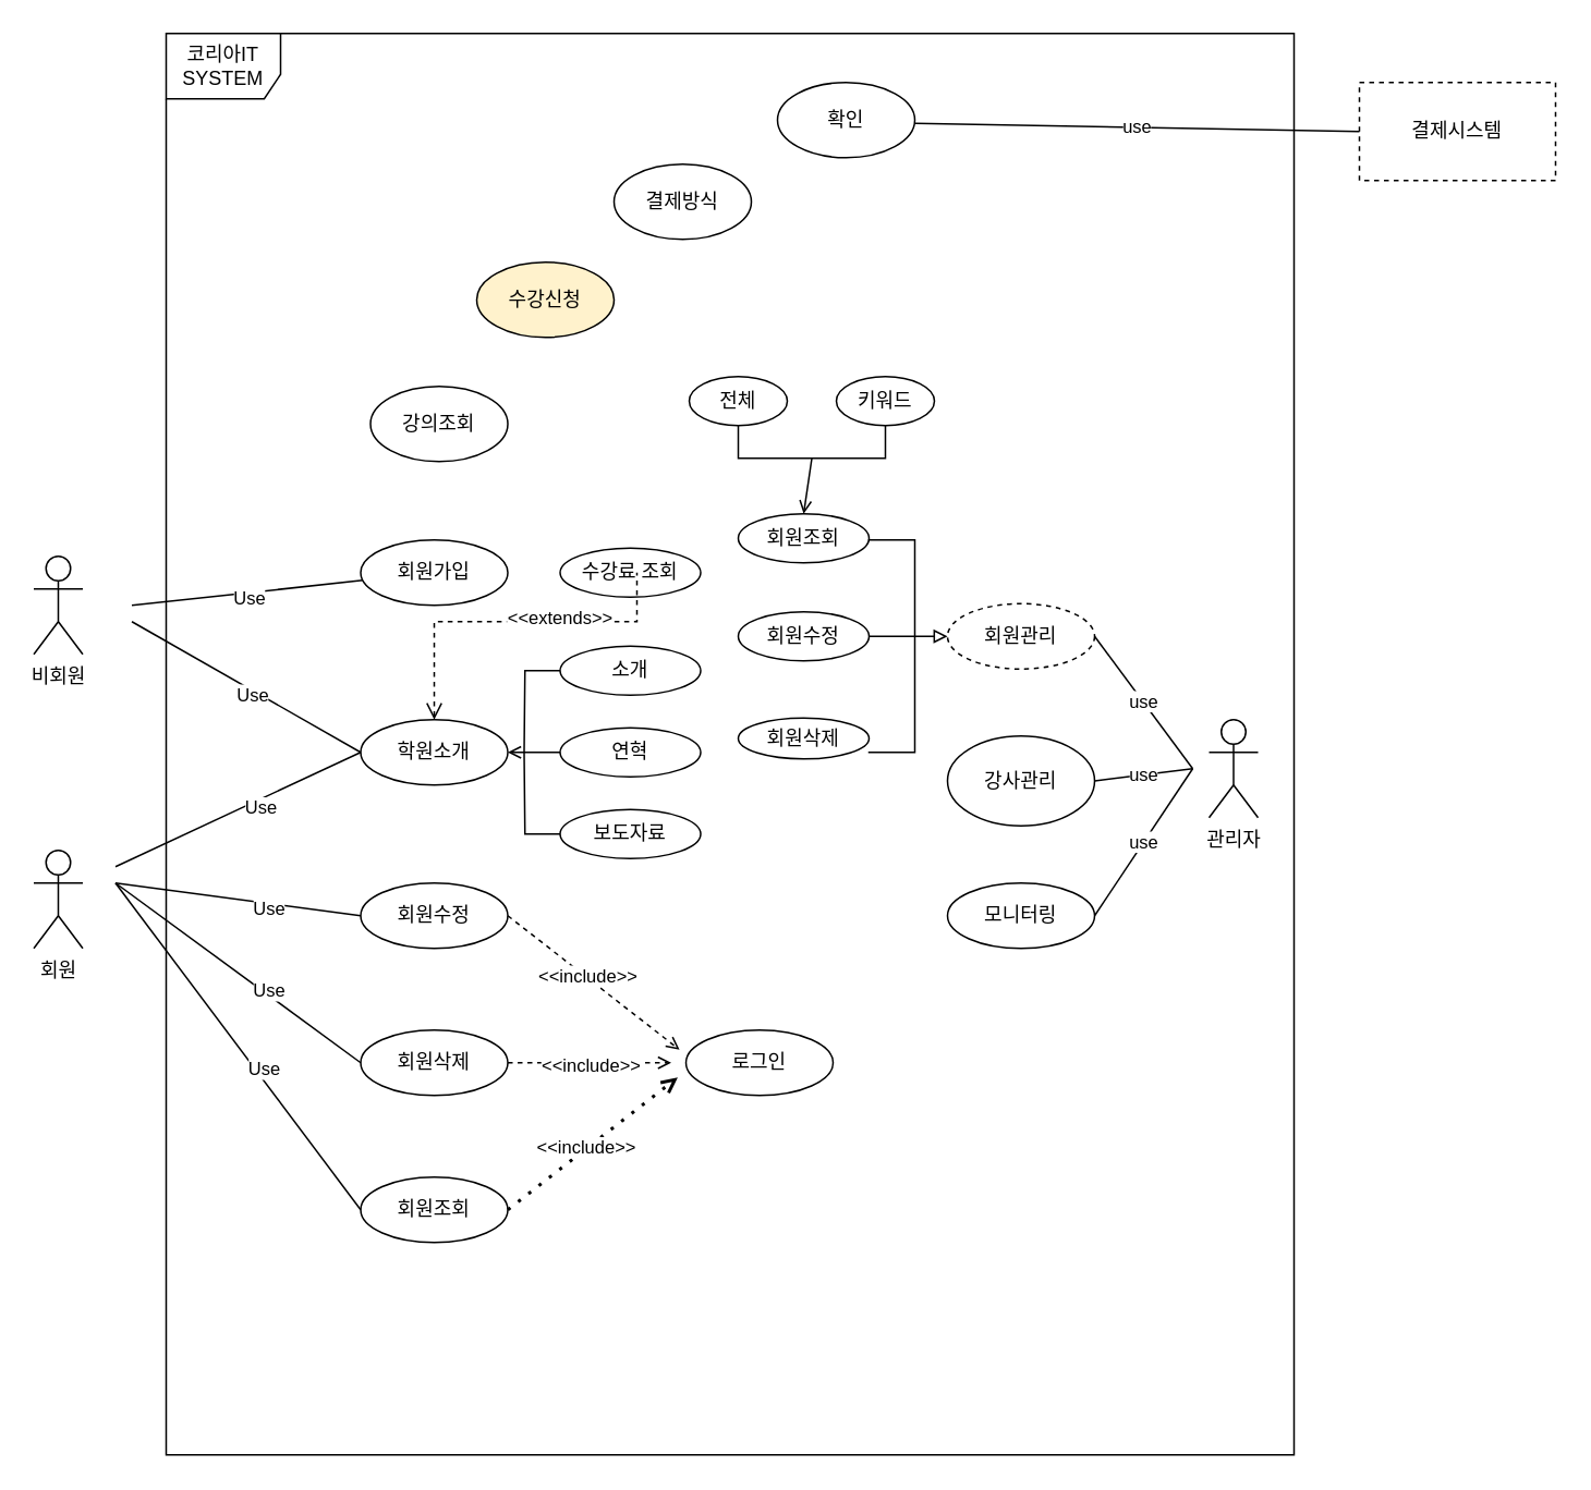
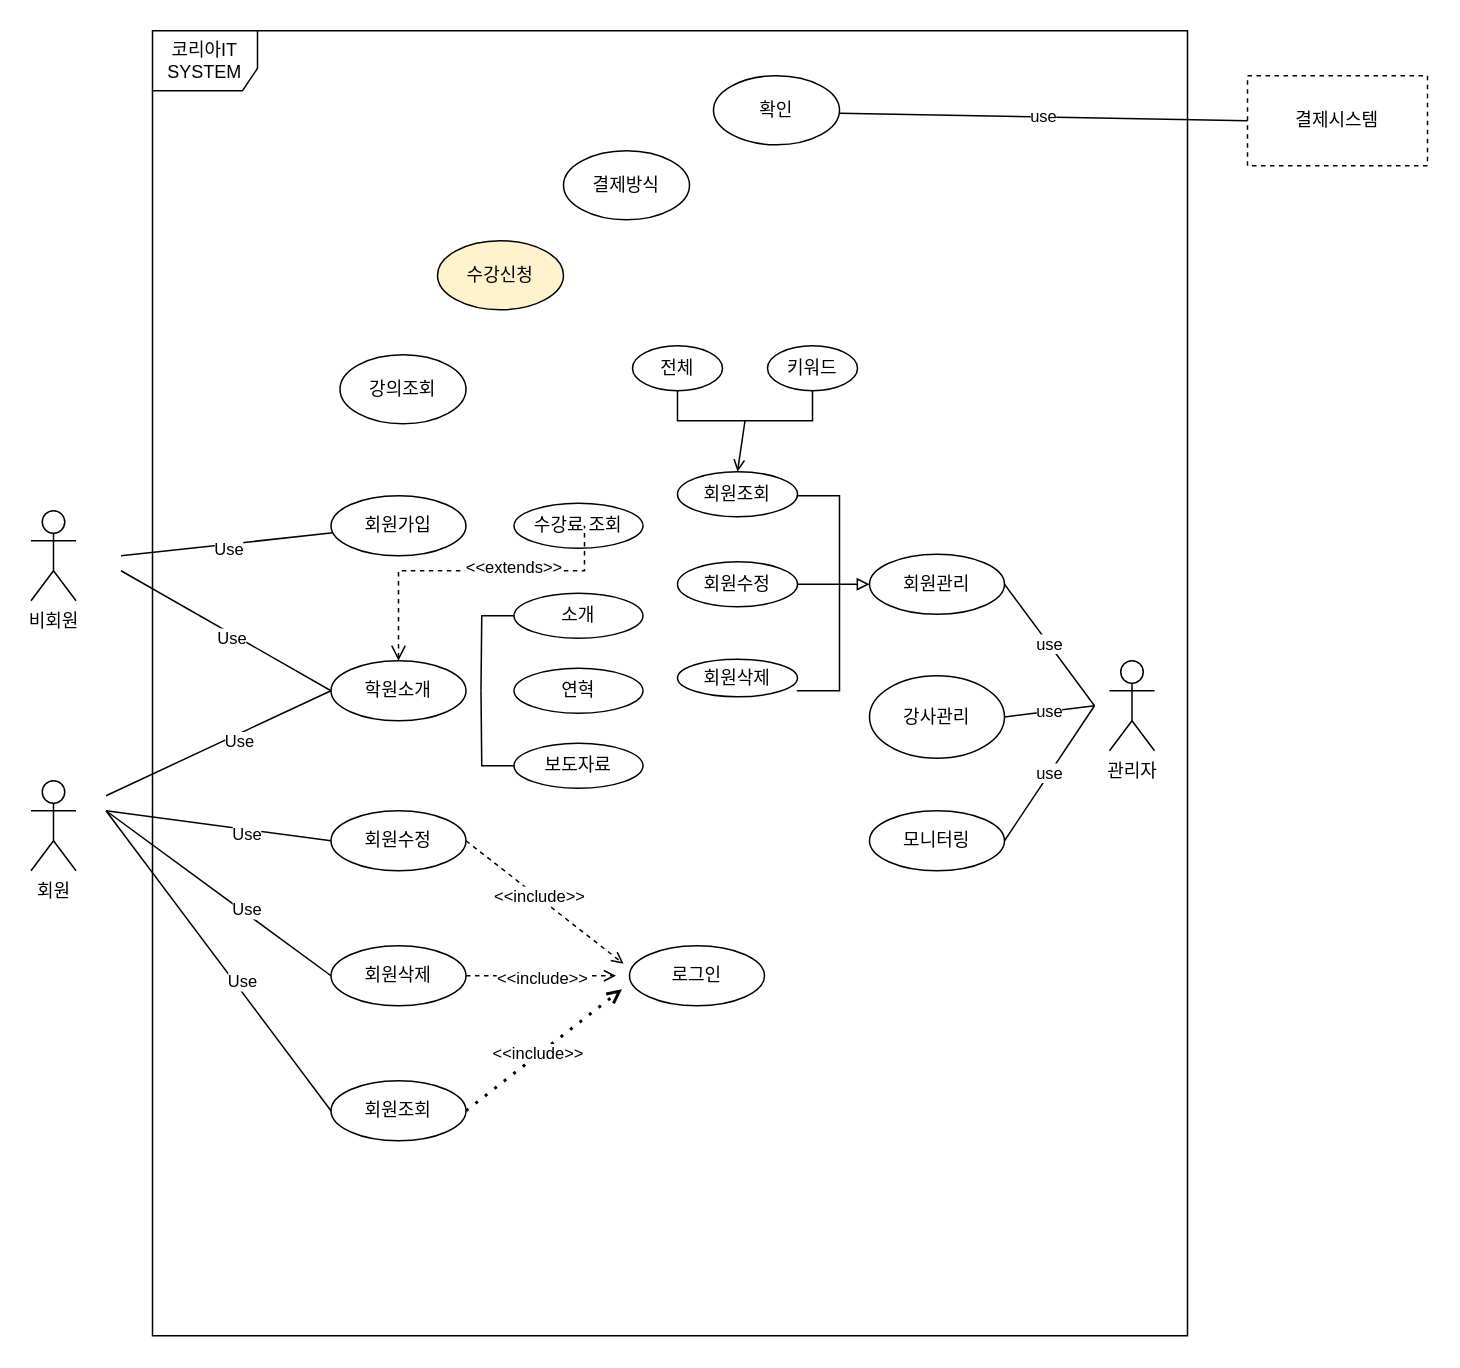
  <mxCell id="0" />
  <mxCell id="1" parent="0" />
  <mxCell id="2" value="비회원" style="shape=umlActor;verticalLabelPosition=bottom;verticalAlign=top;html=1;outlineConnect=0;" vertex="1" parent="1"><mxGeometry x="20" y="340" width="30" height="60" as="geometry" /></mxCell>
  <mxCell id="3" value="회원" style="shape=umlActor;verticalLabelPosition=bottom;verticalAlign=top;html=1;outlineConnect=0;" vertex="1" parent="1"><mxGeometry x="20" y="520" width="30" height="60" as="geometry" /></mxCell>
  <mxCell id="4" value="관리자" style="shape=umlActor;verticalLabelPosition=bottom;verticalAlign=top;html=1;outlineConnect=0;" vertex="1" parent="1"><mxGeometry x="739" y="440" width="30" height="60" as="geometry" /></mxCell>
  <mxCell id="5" value="코리아IT&lt;br&gt;SYSTEM" style="shape=umlFrame;whiteSpace=wrap;html=1;pointerEvents=0;width=70;height=40;" vertex="1" parent="1"><mxGeometry x="101" y="20" width="690" height="870" as="geometry" /></mxCell>
  <mxCell id="6" value="회원가입" style="ellipse;whiteSpace=wrap;html=1;" vertex="1" parent="1"><mxGeometry x="220" y="330" width="90" height="40" as="geometry" /></mxCell>
  <mxCell id="7" value="회원수정" style="ellipse;whiteSpace=wrap;html=1;" vertex="1" parent="1"><mxGeometry x="220" y="540" width="90" height="40" as="geometry" /></mxCell>
  <mxCell id="8" value="회원삭제" style="ellipse;whiteSpace=wrap;html=1;" vertex="1" parent="1"><mxGeometry x="220" y="630" width="90" height="40" as="geometry" /></mxCell>
  <mxCell id="9" value="회원조회" style="ellipse;whiteSpace=wrap;html=1;" vertex="1" parent="1"><mxGeometry x="220" y="720" width="90" height="40" as="geometry" /></mxCell>
  <mxCell id="10" value="" style="endArrow=none;html=1;rounded=0;endFill=0;" edge="1" parent="1" target="6"><mxGeometry width="50" height="50" relative="1" as="geometry"><mxPoint x="80" y="370" as="sourcePoint" /><mxPoint x="130" y="330" as="targetPoint" /></mxGeometry></mxCell>
  <mxCell id="11" value="Use" style="edgeLabel;html=1;align=center;verticalAlign=middle;resizable=0;points=[];" vertex="1" connectable="0" parent="10"><mxGeometry x="0.014" y="-3" relative="1" as="geometry"><mxPoint as="offset" /></mxGeometry></mxCell>
  <mxCell id="12" value="" style="endArrow=none;html=1;rounded=0;entryX=0;entryY=0.5;entryDx=0;entryDy=0;endFill=0;" edge="1" parent="1" target="7"><mxGeometry width="50" height="50" relative="1" as="geometry"><mxPoint x="70" y="540" as="sourcePoint" /><mxPoint x="120" y="580" as="targetPoint" /></mxGeometry></mxCell>
  <mxCell id="13" value="Use" style="edgeLabel;html=1;align=center;verticalAlign=middle;resizable=0;points=[];" vertex="1" connectable="0" parent="12"><mxGeometry x="0.259" y="-3" relative="1" as="geometry"><mxPoint as="offset" /></mxGeometry></mxCell>
  <mxCell id="14" value="" style="endArrow=none;html=1;rounded=0;entryX=0;entryY=0.5;entryDx=0;entryDy=0;endFill=0;" edge="1" parent="1" target="8"><mxGeometry width="50" height="50" relative="1" as="geometry"><mxPoint x="70" y="540" as="sourcePoint" /><mxPoint x="120" y="580" as="targetPoint" /></mxGeometry></mxCell>
  <mxCell id="15" value="Use" style="edgeLabel;html=1;align=center;verticalAlign=middle;resizable=0;points=[];" vertex="1" connectable="0" parent="14"><mxGeometry x="0.226" y="2" relative="1" as="geometry"><mxPoint as="offset" /></mxGeometry></mxCell>
  <mxCell id="16" value="" style="endArrow=none;html=1;rounded=0;entryX=0;entryY=0.5;entryDx=0;entryDy=0;endFill=0;" edge="1" parent="1" target="9"><mxGeometry width="50" height="50" relative="1" as="geometry"><mxPoint x="70" y="540" as="sourcePoint" /><mxPoint x="120" y="580" as="targetPoint" /></mxGeometry></mxCell>
  <mxCell id="17" value="Use" style="edgeLabel;html=1;align=center;verticalAlign=middle;resizable=0;points=[];" vertex="1" connectable="0" parent="16"><mxGeometry x="0.162" y="4" relative="1" as="geometry"><mxPoint as="offset" /></mxGeometry></mxCell>
  <mxCell id="18" value="로그인" style="ellipse;whiteSpace=wrap;html=1;" vertex="1" parent="1"><mxGeometry x="419" y="630" width="90" height="40" as="geometry" /></mxCell>
  <mxCell id="19" value="" style="endArrow=open;dashed=1;html=1;rounded=0;entryX=0.056;entryY=0.3;entryDx=0;entryDy=0;endFill=0;entryPerimeter=0;" edge="1" parent="1"><mxGeometry width="50" height="50" relative="1" as="geometry"><mxPoint x="310" y="560" as="sourcePoint" /><mxPoint x="415.04" y="642" as="targetPoint" /></mxGeometry></mxCell>
  <mxCell id="20" value="&amp;lt;&amp;lt;include&amp;gt;&amp;gt;" style="edgeLabel;html=1;align=center;verticalAlign=middle;resizable=0;points=[];" vertex="1" connectable="0" parent="19"><mxGeometry x="-0.077" y="1" relative="1" as="geometry"><mxPoint as="offset" /></mxGeometry></mxCell>
  <mxCell id="21" value="" style="endArrow=open;dashed=1;html=1;dashPattern=1 3;strokeWidth=2;rounded=0;exitX=1;exitY=0.5;exitDx=0;exitDy=0;endFill=0;entryX=0.044;entryY=0.725;entryDx=0;entryDy=0;entryPerimeter=0;" edge="1" parent="1" source="9"><mxGeometry width="50" height="50" relative="1" as="geometry"><mxPoint x="330" y="700" as="sourcePoint" /><mxPoint x="413.96" y="659" as="targetPoint" /></mxGeometry></mxCell>
  <mxCell id="22" value="&amp;lt;&amp;lt;include&amp;gt;&amp;gt;" style="edgeLabel;html=1;align=center;verticalAlign=middle;resizable=0;points=[];" vertex="1" connectable="0" parent="21"><mxGeometry x="-0.074" y="1" relative="1" as="geometry"><mxPoint as="offset" /></mxGeometry></mxCell>
  <mxCell id="23" value="" style="endArrow=open;dashed=1;html=1;rounded=0;endFill=0;" edge="1" parent="1"><mxGeometry width="50" height="50" relative="1" as="geometry"><mxPoint x="310" y="650" as="sourcePoint" /><mxPoint x="410" y="650" as="targetPoint" /></mxGeometry></mxCell>
  <mxCell id="24" value="&amp;lt;&amp;lt;include&amp;gt;&amp;gt;" style="edgeLabel;html=1;align=center;verticalAlign=middle;resizable=0;points=[];" vertex="1" connectable="0" parent="23"><mxGeometry y="-1" relative="1" as="geometry"><mxPoint as="offset" /></mxGeometry></mxCell>
  <mxCell id="25" value="학원소개" style="ellipse;whiteSpace=wrap;html=1;" vertex="1" parent="1"><mxGeometry x="220" y="440" width="90" height="40" as="geometry" /></mxCell>
  <mxCell id="26" value="" style="endArrow=none;html=1;rounded=0;entryX=0;entryY=0.5;entryDx=0;entryDy=0;" edge="1" parent="1" target="25"><mxGeometry width="50" height="50" relative="1" as="geometry"><mxPoint x="80" y="380" as="sourcePoint" /><mxPoint x="130" y="330" as="targetPoint" /></mxGeometry></mxCell>
  <mxCell id="27" value="Use" style="edgeLabel;html=1;align=center;verticalAlign=middle;resizable=0;points=[];" vertex="1" connectable="0" parent="26"><mxGeometry x="0.074" y="-2" relative="1" as="geometry"><mxPoint x="-1" as="offset" /></mxGeometry></mxCell>
  <mxCell id="28" value="" style="endArrow=none;html=1;rounded=0;entryX=0;entryY=0.5;entryDx=0;entryDy=0;" edge="1" parent="1" target="25"><mxGeometry width="50" height="50" relative="1" as="geometry"><mxPoint x="70" y="530" as="sourcePoint" /><mxPoint x="120" y="480" as="targetPoint" /></mxGeometry></mxCell>
  <mxCell id="29" value="Use" style="edgeLabel;html=1;align=center;verticalAlign=middle;resizable=0;points=[];" vertex="1" connectable="0" parent="28"><mxGeometry x="0.164" y="-4" relative="1" as="geometry"><mxPoint as="offset" /></mxGeometry></mxCell>
  <mxCell id="30" value="" style="edgeStyle=orthogonalEdgeStyle;rounded=0;orthogonalLoop=1;jettySize=auto;html=1;startArrow=none;startFill=0;endArrow=none;endFill=0;" edge="1" parent="1" source="31"><mxGeometry relative="1" as="geometry"><mxPoint x="320" y="460" as="targetPoint" /></mxGeometry></mxCell>
  <mxCell id="31" value="소개" style="ellipse;whiteSpace=wrap;html=1;" vertex="1" parent="1"><mxGeometry x="342" y="395" width="86" height="30" as="geometry" /></mxCell>
- <mxCell id="32" value="" style="edgeStyle=orthogonalEdgeStyle;rounded=0;orthogonalLoop=1;jettySize=auto;html=1;endArrow=open;endFill=0;" edge="1" parent="1" source="33" target="25"><mxGeometry relative="1" as="geometry" /></mxCell>
  <mxCell id="33" value="연혁" style="ellipse;whiteSpace=wrap;html=1;" vertex="1" parent="1"><mxGeometry x="342" y="445" width="86" height="30" as="geometry" /></mxCell>
  <mxCell id="34" value="" style="edgeStyle=orthogonalEdgeStyle;rounded=0;orthogonalLoop=1;jettySize=auto;html=1;endArrow=none;endFill=0;" edge="1" parent="1" source="35"><mxGeometry relative="1" as="geometry"><mxPoint x="320" y="460" as="targetPoint" /></mxGeometry></mxCell>
  <mxCell id="35" value="보도자료" style="ellipse;whiteSpace=wrap;html=1;" vertex="1" parent="1"><mxGeometry x="342" y="495" width="86" height="30" as="geometry" /></mxCell>
  <mxCell id="36" value="수강료 조회" style="ellipse;whiteSpace=wrap;html=1;" vertex="1" parent="1"><mxGeometry x="342" y="335" width="86" height="30" as="geometry" /></mxCell>
  <mxCell id="37" value="" style="edgeStyle=elbowEdgeStyle;elbow=vertical;endArrow=none;html=1;curved=0;rounded=0;endSize=8;startSize=8;exitX=0.5;exitY=0;exitDx=0;exitDy=0;dashed=1;endFill=0;startArrow=open;startFill=0;" edge="1" parent="1" source="25"><mxGeometry width="50" height="50" relative="1" as="geometry"><mxPoint x="339" y="400" as="sourcePoint" /><mxPoint x="389" y="350" as="targetPoint" /><Array as="points"><mxPoint x="330" y="380" /></Array></mxGeometry></mxCell>
  <mxCell id="38" value="&amp;lt;&amp;lt;extends&amp;gt;&amp;gt;" style="edgeLabel;html=1;align=center;verticalAlign=middle;resizable=0;points=[];" vertex="1" connectable="0" parent="37"><mxGeometry x="0.271" y="3" relative="1" as="geometry"><mxPoint as="offset" /></mxGeometry></mxCell>
- <mxCell id="39" value="회원관리" style="ellipse;whiteSpace=wrap;html=1;dashed=1;" vertex="1" parent="1"><mxGeometry x="579" y="369" width="90" height="40" as="geometry" /></mxCell>
+ <mxCell id="39" value="회원관리" style="ellipse;whiteSpace=wrap;html=1;" vertex="1" parent="1"><mxGeometry x="579" y="369" width="90" height="40" as="geometry" /></mxCell>
  <mxCell id="40" value="강사관리" style="ellipse;whiteSpace=wrap;html=1;" vertex="1" parent="1"><mxGeometry x="579" y="450" width="90" height="55" as="geometry" /></mxCell>
  <mxCell id="41" value="모니터링" style="ellipse;whiteSpace=wrap;html=1;" vertex="1" parent="1"><mxGeometry x="579" y="540" width="90" height="40" as="geometry" /></mxCell>
  <mxCell id="42" value="use" style="endArrow=none;html=1;rounded=0;exitX=1;exitY=0.5;exitDx=0;exitDy=0;" edge="1" parent="1" source="39"><mxGeometry width="50" height="50" relative="1" as="geometry"><mxPoint x="639" y="425" as="sourcePoint" /><mxPoint x="729" y="470" as="targetPoint" /></mxGeometry></mxCell>
  <mxCell id="43" value="use" style="endArrow=none;html=1;rounded=0;exitX=1;exitY=0.5;exitDx=0;exitDy=0;" edge="1" parent="1" source="40"><mxGeometry width="50" height="50" relative="1" as="geometry"><mxPoint x="649" y="510" as="sourcePoint" /><mxPoint x="729" y="470" as="targetPoint" /></mxGeometry></mxCell>
  <mxCell id="44" value="use" style="endArrow=none;html=1;rounded=0;exitX=1;exitY=0.5;exitDx=0;exitDy=0;" edge="1" parent="1" source="41"><mxGeometry width="50" height="50" relative="1" as="geometry"><mxPoint x="639" y="600" as="sourcePoint" /><mxPoint x="729" y="470" as="targetPoint" /></mxGeometry></mxCell>
  <mxCell id="45" value="회원조회" style="ellipse;whiteSpace=wrap;html=1;" vertex="1" parent="1"><mxGeometry x="451" y="314" width="80" height="30" as="geometry" /></mxCell>
  <mxCell id="46" value="회원수정" style="ellipse;whiteSpace=wrap;html=1;" vertex="1" parent="1"><mxGeometry x="451" y="374" width="80" height="30" as="geometry" /></mxCell>
  <mxCell id="47" value="회원삭제" style="ellipse;whiteSpace=wrap;html=1;" vertex="1" parent="1"><mxGeometry x="451" y="439" width="80" height="25" as="geometry" /></mxCell>
  <mxCell id="48" value="" style="shape=partialRectangle;whiteSpace=wrap;html=1;bottom=1;right=1;left=1;top=0;fillColor=none;routingCenterX=-0.5;direction=north;" vertex="1" parent="1"><mxGeometry x="531" y="330" width="28" height="130" as="geometry" /></mxCell>
  <mxCell id="49" value="" style="endArrow=block;html=1;rounded=0;entryX=0;entryY=0.5;entryDx=0;entryDy=0;endFill=0;exitX=1;exitY=0.5;exitDx=0;exitDy=0;" edge="1" parent="1" source="46" target="39"><mxGeometry width="50" height="50" relative="1" as="geometry"><mxPoint x="539" y="389" as="sourcePoint" /><mxPoint x="581" y="345" as="targetPoint" /></mxGeometry></mxCell>
  <mxCell id="50" value="전체" style="ellipse;whiteSpace=wrap;html=1;" vertex="1" parent="1"><mxGeometry x="421" y="230" width="60" height="30" as="geometry" /></mxCell>
  <mxCell id="51" value="키워드" style="ellipse;whiteSpace=wrap;html=1;" vertex="1" parent="1"><mxGeometry x="511" y="230" width="60" height="30" as="geometry" /></mxCell>
  <mxCell id="52" value="" style="shape=partialRectangle;whiteSpace=wrap;html=1;bottom=1;right=1;left=1;top=0;fillColor=none;routingCenterX=-0.5;" vertex="1" parent="1"><mxGeometry x="451" y="260" width="90" height="20" as="geometry" /></mxCell>
  <mxCell id="53" value="" style="endArrow=open;html=1;rounded=0;entryX=0.5;entryY=0;entryDx=0;entryDy=0;endFill=0;exitX=0.5;exitY=1;exitDx=0;exitDy=0;" edge="1" parent="1" source="52" target="45"><mxGeometry width="50" height="50" relative="1" as="geometry"><mxPoint x="489" y="280" as="sourcePoint" /><mxPoint x="539" y="230" as="targetPoint" /></mxGeometry></mxCell>
  <mxCell id="54" value="강의조회" style="ellipse;whiteSpace=wrap;html=1;" vertex="1" parent="1"><mxGeometry x="226" y="236" width="84" height="46" as="geometry" /></mxCell>
  <mxCell id="55" value="수강신청" style="ellipse;whiteSpace=wrap;html=1;fillColor=#fff2cc;" vertex="1" parent="1"><mxGeometry x="291" y="160" width="84" height="46" as="geometry" /></mxCell>
  <mxCell id="56" value="결제방식" style="ellipse;whiteSpace=wrap;html=1;" vertex="1" parent="1"><mxGeometry x="375" y="100" width="84" height="46" as="geometry" /></mxCell>
  <mxCell id="57" value="확인" style="ellipse;whiteSpace=wrap;html=1;" vertex="1" parent="1"><mxGeometry x="475" y="50" width="84" height="46" as="geometry" /></mxCell>
  <mxCell id="58" value="결제시스템" style="rounded=0;whiteSpace=wrap;html=1;dashed=1;" vertex="1" parent="1"><mxGeometry x="831" y="50" width="120" height="60" as="geometry" /></mxCell>
  <mxCell id="59" value="use" style="endArrow=none;html=1;rounded=0;entryX=0;entryY=0.5;entryDx=0;entryDy=0;" edge="1" parent="1" target="58"><mxGeometry width="50" height="50" relative="1" as="geometry"><mxPoint x="559" y="75" as="sourcePoint" /><mxPoint x="609" y="25" as="targetPoint" /></mxGeometry></mxCell>
